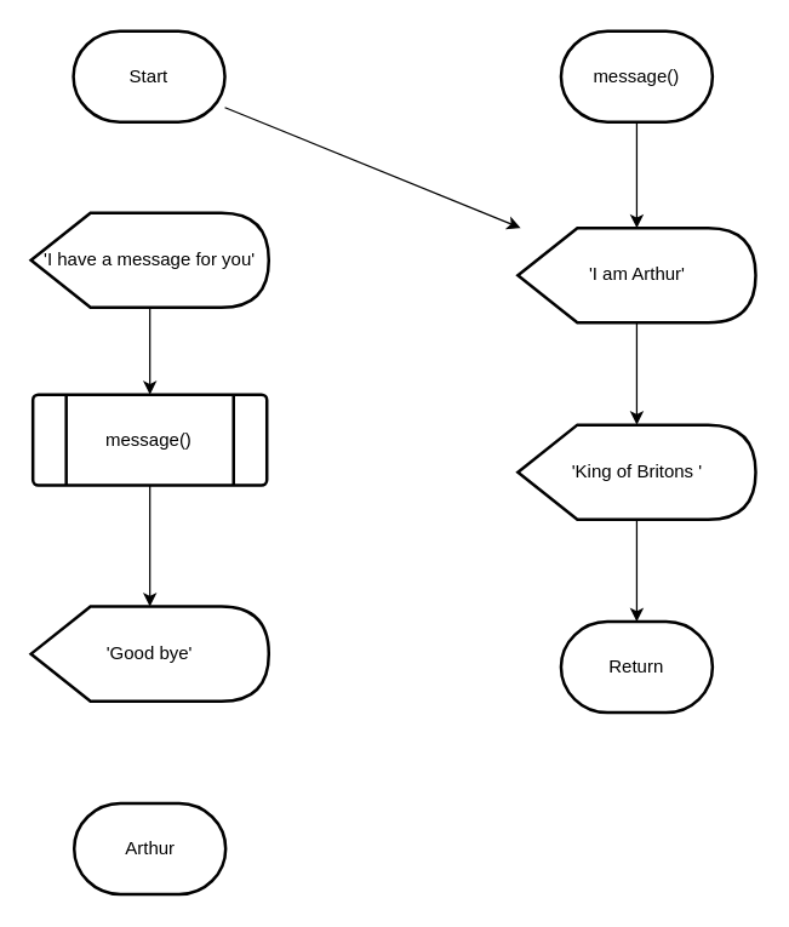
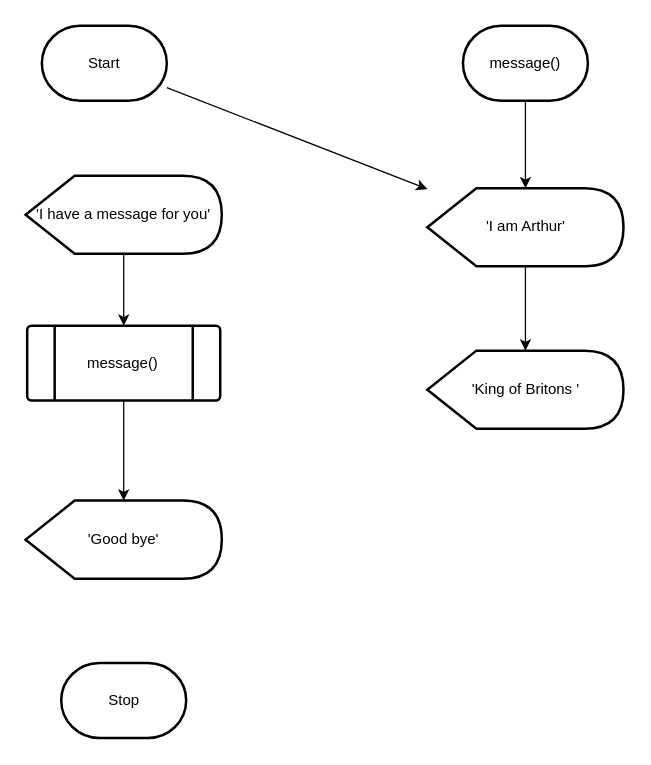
  <mxCell id="0" />
  <mxCell id="1" parent="0" />
  <mxCell id="2" value="" style="edgeStyle=none;html=1;" edge="1" parent="1" source="3" target="14"><mxGeometry relative="1" as="geometry" /></mxCell>
- <mxCell id="3" value="Start" style="strokeWidth=2;html=1;shape=mxgraph.flowchart.terminator;whiteSpace=wrap;" vertex="1" parent="1"><mxGeometry x="48" y="20" width="100" height="60" as="geometry" /></mxCell>
+ <mxCell id="3" value="Start" style="strokeWidth=2;html=1;shape=mxgraph.flowchart.terminator;whiteSpace=wrap;" vertex="1" parent="1"><mxGeometry x="33" y="20" width="100" height="60" as="geometry" /></mxCell>
  <mxCell id="4" value="" style="edgeStyle=none;html=1;" edge="1" parent="1" source="5" target="7"><mxGeometry relative="1" as="geometry" /></mxCell>
  <mxCell id="5" value="'I have a message for you'" style="shape=display;whiteSpace=wrap;html=1;strokeWidth=2;" vertex="1" parent="1"><mxGeometry x="20" y="140" width="157" height="62.5" as="geometry" /></mxCell>
  <mxCell id="6" value="" style="edgeStyle=none;html=1;" edge="1" parent="1" source="7" target="9"><mxGeometry relative="1" as="geometry" /></mxCell>
  <mxCell id="7" value="" style="verticalLabelPosition=bottom;verticalAlign=top;html=1;shape=process;whiteSpace=wrap;rounded=1;size=0.14;arcSize=6;strokeWidth=2;align=center;" vertex="1" parent="1"><mxGeometry x="21.25" y="260" width="154.5" height="60" as="geometry" /></mxCell>
  <mxCell id="8" value="message()" style="text;strokeColor=none;align=center;fillColor=none;html=1;verticalAlign=middle;whiteSpace=wrap;rounded=0;" vertex="1" parent="1"><mxGeometry x="68" y="275" width="60" height="30" as="geometry" /></mxCell>
  <mxCell id="9" value="'Good bye'" style="shape=display;whiteSpace=wrap;html=1;strokeWidth=2;" vertex="1" parent="1"><mxGeometry x="20" y="400" width="157" height="62.5" as="geometry" /></mxCell>
- <mxCell id="10" value="Arthur" style="strokeWidth=2;html=1;shape=mxgraph.flowchart.terminator;whiteSpace=wrap;" vertex="1" parent="1"><mxGeometry x="48.5" y="530" width="100" height="60" as="geometry" /></mxCell>
+ <mxCell id="10" value="Stop" style="strokeWidth=2;html=1;shape=mxgraph.flowchart.terminator;whiteSpace=wrap;" vertex="1" parent="1"><mxGeometry x="48.5" y="530" width="100" height="60" as="geometry" /></mxCell>
  <mxCell id="11" value="" style="edgeStyle=none;html=1;" edge="1" parent="1" source="12" target="14"><mxGeometry relative="1" as="geometry" /></mxCell>
  <mxCell id="12" value="message()" style="strokeWidth=2;html=1;shape=mxgraph.flowchart.terminator;whiteSpace=wrap;" vertex="1" parent="1"><mxGeometry x="370" y="20" width="100" height="60" as="geometry" /></mxCell>
  <mxCell id="13" value="" style="edgeStyle=none;html=1;" edge="1" parent="1" source="14" target="16"><mxGeometry relative="1" as="geometry" /></mxCell>
  <mxCell id="14" value="'I am Arthur'" style="shape=display;whiteSpace=wrap;html=1;strokeWidth=2;" vertex="1" parent="1"><mxGeometry x="341.5" y="150" width="157" height="62.5" as="geometry" /></mxCell>
- <mxCell id="15" value="" style="edgeStyle=none;html=1;" edge="1" parent="1" source="16" target="17"><mxGeometry relative="1" as="geometry" /></mxCell>
  <mxCell id="16" value="'King of Britons '" style="shape=display;whiteSpace=wrap;html=1;strokeWidth=2;" vertex="1" parent="1"><mxGeometry x="341.5" y="280" width="157" height="62.5" as="geometry" /></mxCell>
- <mxCell id="17" value="Return" style="strokeWidth=2;html=1;shape=mxgraph.flowchart.terminator;whiteSpace=wrap;" vertex="1" parent="1"><mxGeometry x="370" y="410" width="100" height="60" as="geometry" /></mxCell>
